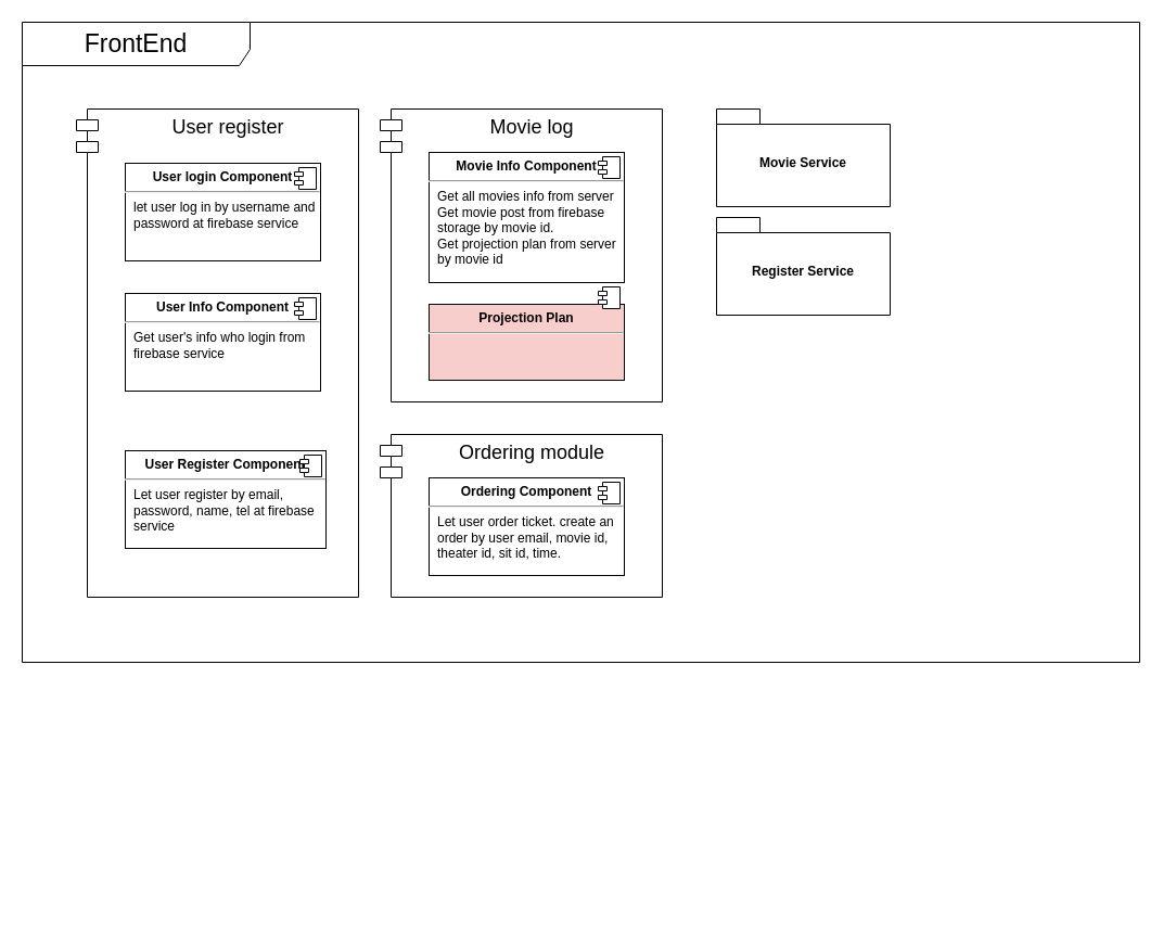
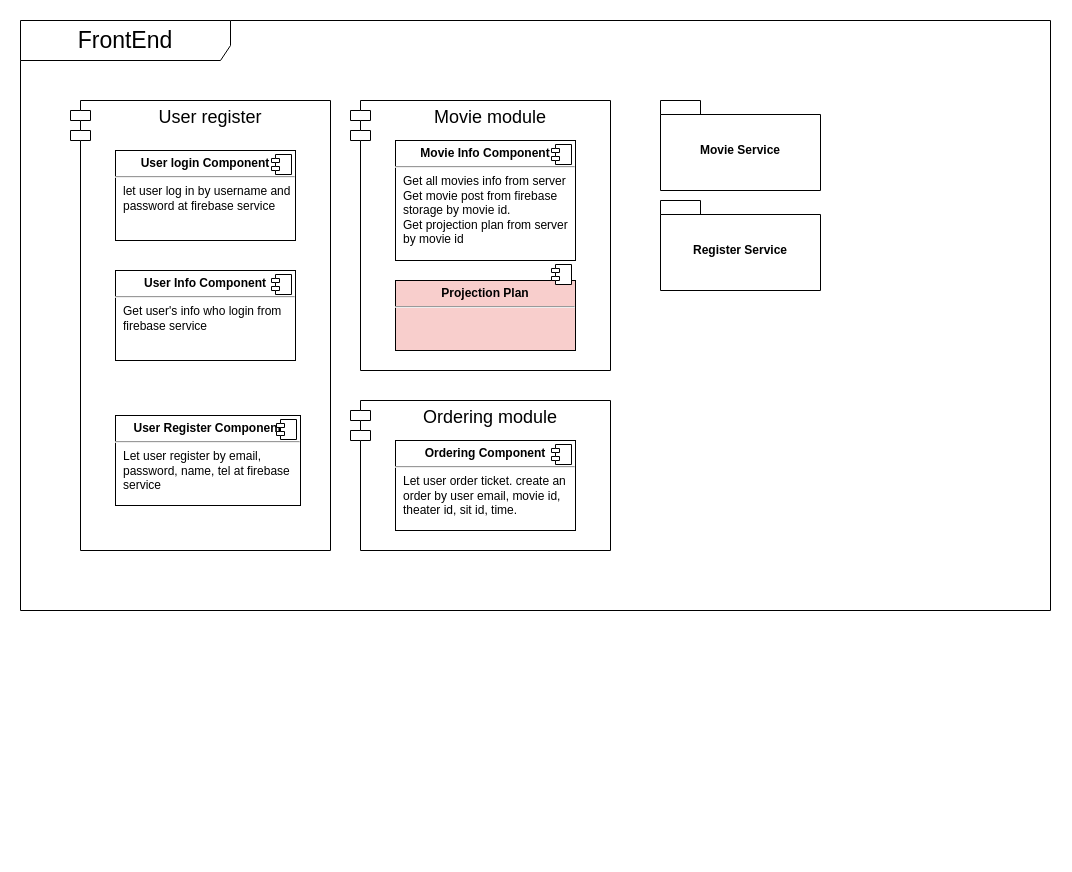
  <mxCell id="0" />
  <mxCell id="1" parent="0" />
  <mxCell id="2" value="&lt;font style=&quot;font-size: 18px;&quot;&gt;Ordering module&lt;/font&gt;" style="shape=module;align=left;spacingLeft=20;align=center;verticalAlign=top;whiteSpace=wrap;html=1;" vertex="1" parent="1"><mxGeometry x="350" y="400" width="260" height="150" as="geometry" /></mxCell>
  <mxCell id="3" value="&lt;font style=&quot;font-size: 23px;&quot;&gt;FrontEnd&lt;/font&gt;" style="shape=umlFrame;whiteSpace=wrap;html=1;pointerEvents=0;width=210;height=40;" vertex="1" parent="1"><mxGeometry y="20" width="1030" height="590" as="geometry" x="20" /></mxCell>
  <mxCell id="4" value="" style="group" vertex="1" connectable="0" parent="1"><mxGeometry x="70" y="100" width="260" height="450" as="geometry" /></mxCell>
  <mxCell id="5" value="&lt;font style=&quot;font-size: 18px;&quot;&gt;User register&lt;/font&gt;" style="shape=module;align=left;spacingLeft=20;align=center;verticalAlign=top;whiteSpace=wrap;html=1;" vertex="1" parent="4"><mxGeometry width="260" height="450" as="geometry" /></mxCell>
  <mxCell id="6" value="&lt;p style=&quot;margin:0px;margin-top:6px;text-align:center;&quot;&gt;&lt;b&gt;User Info Component&lt;/b&gt;&lt;/p&gt;&lt;hr&gt;&lt;p style=&quot;margin:0px;margin-left:8px;&quot;&gt;Get user's info who login from firebase service&lt;/p&gt;" style="align=left;overflow=fill;html=1;dropTarget=0;whiteSpace=wrap;" vertex="1" parent="4"><mxGeometry x="45" y="170" width="180" height="90" as="geometry" /></mxCell>
  <mxCell id="7" value="" style="shape=component;jettyWidth=8;jettyHeight=4;" vertex="1" parent="6"><mxGeometry x="1" width="20" height="20" relative="1" as="geometry"><mxPoint x="-24" y="4" as="offset" /></mxGeometry></mxCell>
  <mxCell id="8" value="&lt;p style=&quot;margin:0px;margin-top:6px;text-align:center;&quot;&gt;&lt;b&gt;User login Component&lt;/b&gt;&lt;/p&gt;&lt;hr&gt;&lt;p style=&quot;margin:0px;margin-left:8px;&quot;&gt;let user log in by username and password at firebase service&lt;/p&gt;" style="align=left;overflow=fill;html=1;dropTarget=0;whiteSpace=wrap;" vertex="1" parent="4"><mxGeometry x="45" y="50" width="180" height="90" as="geometry" /></mxCell>
  <mxCell id="9" value="" style="shape=component;jettyWidth=8;jettyHeight=4;" vertex="1" parent="8"><mxGeometry x="1" width="20" height="20" relative="1" as="geometry"><mxPoint x="-24" y="4" as="offset" /></mxGeometry></mxCell>
  <mxCell id="10" value="&lt;p style=&quot;margin:0px;margin-top:6px;text-align:center;&quot;&gt;&lt;b&gt;User Register Component&lt;/b&gt;&lt;/p&gt;&lt;hr&gt;&lt;p style=&quot;margin:0px;margin-left:8px;&quot;&gt;Let user register by email, password, name, tel at firebase service&lt;/p&gt;" style="align=left;overflow=fill;html=1;dropTarget=0;whiteSpace=wrap;" vertex="1" parent="4"><mxGeometry x="45" y="315" width="185" height="90" as="geometry" /></mxCell>
  <mxCell id="11" value="" style="shape=component;jettyWidth=8;jettyHeight=4;" vertex="1" parent="10"><mxGeometry x="1" width="20" height="20" relative="1" as="geometry"><mxPoint x="-24" y="4" as="offset" /></mxGeometry></mxCell>
  <mxCell id="12" value="" style="group" vertex="1" connectable="0" parent="1"><mxGeometry x="350" y="400" width="260" height="450" as="geometry" /></mxCell>
  <mxCell id="13" value="&lt;p style=&quot;margin:0px;margin-top:6px;text-align:center;&quot;&gt;&lt;b&gt;Ordering Component&lt;/b&gt;&lt;/p&gt;&lt;hr&gt;&lt;p style=&quot;margin:0px;margin-left:8px;&quot;&gt;Let user order ticket. create an order by user email, movie id, theater id, sit id, time.&amp;nbsp;&lt;/p&gt;" style="align=left;overflow=fill;html=1;dropTarget=0;whiteSpace=wrap;" vertex="1" parent="12"><mxGeometry x="45" y="40" width="180" height="90" as="geometry" /></mxCell>
  <mxCell id="14" value="" style="shape=component;jettyWidth=8;jettyHeight=4;" vertex="1" parent="13"><mxGeometry x="1" width="20" height="20" relative="1" as="geometry"><mxPoint x="-24" y="4" as="offset" /></mxGeometry></mxCell>
- <mxCell id="15" value="&lt;font style=&quot;font-size: 18px;&quot;&gt;Movie log&lt;/font&gt;" style="shape=module;align=left;spacingLeft=20;align=center;verticalAlign=top;whiteSpace=wrap;html=1;container=0;" vertex="1" parent="1"><mxGeometry x="350" y="100" width="260" height="270" as="geometry" /></mxCell>
+ <mxCell id="15" value="&lt;font style=&quot;font-size: 18px;&quot;&gt;Movie module&lt;/font&gt;" style="shape=module;align=left;spacingLeft=20;align=center;verticalAlign=top;whiteSpace=wrap;html=1;container=0;" vertex="1" parent="1"><mxGeometry x="350" y="100" width="260" height="270" as="geometry" /></mxCell>
  <mxCell id="16" value="&lt;p style=&quot;margin:0px;margin-top:6px;text-align:center;&quot;&gt;&lt;b&gt;Movie Info Component&lt;/b&gt;&lt;/p&gt;&lt;hr&gt;&lt;p style=&quot;margin:0px;margin-left:8px;&quot;&gt;Get all movies info from server&lt;/p&gt;&lt;p style=&quot;margin:0px;margin-left:8px;&quot;&gt;Get movie post from firebase storage by movie id.&lt;/p&gt;&lt;p style=&quot;margin:0px;margin-left:8px;&quot;&gt;Get projection plan from server by movie id&lt;/p&gt;" style="align=left;overflow=fill;html=1;dropTarget=0;whiteSpace=wrap;container=0;" vertex="1" parent="1"><mxGeometry x="395" y="140" width="180" height="120" as="geometry" /></mxCell>
  <mxCell id="17" value="&lt;p style=&quot;margin:0px;margin-top:6px;text-align:center;&quot;&gt;&lt;b&gt;Projection Plan&lt;/b&gt;&lt;/p&gt;&lt;hr&gt;&lt;p style=&quot;margin:0px;margin-left:8px;&quot;&gt;&lt;br&gt;&lt;/p&gt;" style="align=left;overflow=fill;html=1;dropTarget=0;whiteSpace=wrap;container=0;fillColor=#f8cecc;" vertex="1" parent="1"><mxGeometry x="395" y="280" width="180" height="70" as="geometry" /></mxCell>
  <mxCell id="18" value="" style="shape=component;jettyWidth=8;jettyHeight=4;container=0;" vertex="1" parent="1"><mxGeometry x="551" y="144" width="20" height="20" as="geometry"><mxPoint x="-24" y="4" as="offset" /></mxGeometry></mxCell>
  <mxCell id="19" value="" style="shape=component;jettyWidth=8;jettyHeight=4;container=0;" vertex="1" parent="1"><mxGeometry x="551" y="264" width="20" height="20" as="geometry"><mxPoint x="-24" y="4" as="offset" /></mxGeometry></mxCell>
  <mxCell id="20" value="Movie Service" style="shape=folder;fontStyle=1;spacingTop=10;tabWidth=40;tabHeight=14;tabPosition=left;html=1;whiteSpace=wrap;" vertex="1" parent="1"><mxGeometry x="660" y="100" width="160" height="90" as="geometry" /></mxCell>
  <mxCell id="21" value="Register Service" style="shape=folder;fontStyle=1;spacingTop=10;tabWidth=40;tabHeight=14;tabPosition=left;html=1;whiteSpace=wrap;" vertex="1" parent="1"><mxGeometry x="660" y="200" width="160" height="90" as="geometry" /></mxCell>
